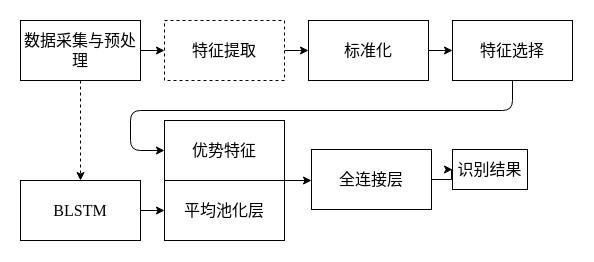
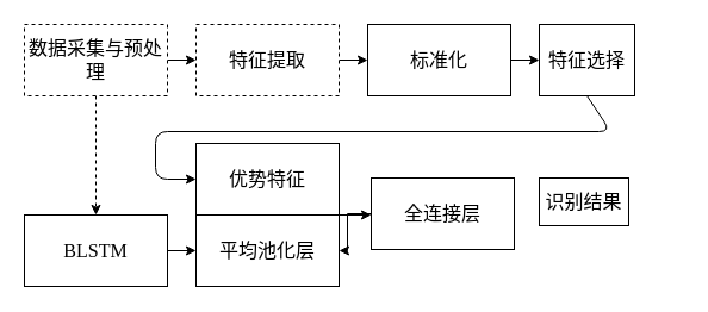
  <mxCell id="0" />
  <mxCell id="1" parent="0" />
  <mxCell id="2" value="" style="edgeStyle=orthogonalEdgeStyle;rounded=0;orthogonalLoop=1;jettySize=auto;html=1;fontFamily=Times New Roman;fontSize=16;dashed=1;" parent="1" source="4" target="6" edge="1"><mxGeometry relative="1" as="geometry" /></mxCell>
  <mxCell id="3" value="" style="edgeStyle=orthogonalEdgeStyle;rounded=0;orthogonalLoop=1;jettySize=auto;html=1;startSize=10;fontFamily=Times New Roman;fontSize=16;" parent="1" source="4" target="13" edge="1"><mxGeometry relative="1" as="geometry" /></mxCell>
- <mxCell id="4" value="数据采集与预处理" style="rounded=0;whiteSpace=wrap;html=1;fontFamily=Times New Roman;fontSize=16;" parent="1" vertex="1"><mxGeometry x="20" y="20" width="120" height="60" as="geometry" /></mxCell>
+ <mxCell id="4" value="数据采集与预处理" style="rounded=0;whiteSpace=wrap;html=1;fontFamily=Times New Roman;fontSize=16;dashed=1;" parent="1" vertex="1"><mxGeometry x="20" y="20" width="120" height="60" as="geometry" /></mxCell>
  <mxCell id="5" style="edgeStyle=orthogonalEdgeStyle;rounded=0;orthogonalLoop=1;jettySize=auto;html=1;fontFamily=Times New Roman;fontSize=16;" parent="1" source="6" target="7" edge="1"><mxGeometry relative="1" as="geometry" /></mxCell>
  <mxCell id="6" value="&lt;font style=&quot;font-size: 16px;&quot;&gt;BLSTM&lt;/font&gt;" style="rounded=0;whiteSpace=wrap;html=1;fontFamily=Times New Roman;fontSize=16;" parent="1" vertex="1"><mxGeometry x="20" y="180" width="120" height="60" as="geometry" /></mxCell>
  <mxCell id="7" value="平均池化层" style="rounded=0;whiteSpace=wrap;html=1;fontFamily=Times New Roman;fontSize=16;" parent="1" vertex="1"><mxGeometry x="164" y="180" width="120" height="60" as="geometry" /></mxCell>
- <mxCell id="8" value="" style="edgeStyle=orthogonalEdgeStyle;rounded=0;orthogonalLoop=1;jettySize=auto;html=1;startSize=10;fontFamily=Times New Roman;fontSize=16;" parent="1" source="9" target="10" edge="1"><mxGeometry relative="1" as="geometry" /></mxCell>
+ <mxCell id="8" value="" style="edgeStyle=orthogonalEdgeStyle;rounded=0;orthogonalLoop=1;jettySize=auto;html=1;startSize=10;fontFamily=Times New Roman;fontSize=16;" parent="1" source="9" target="7" edge="1"><mxGeometry relative="1" as="geometry" /></mxCell>
  <mxCell id="9" value="全连接层" style="rounded=0;whiteSpace=wrap;html=1;fontFamily=Times New Roman;fontSize=16;" parent="1" vertex="1"><mxGeometry x="311" y="149" width="120" height="60" as="geometry" /></mxCell>
  <mxCell id="10" value="识别结果" style="rounded=0;whiteSpace=wrap;html=1;fontFamily=Times New Roman;fontSize=16;" parent="1" vertex="1"><mxGeometry x="452" y="149" width="75" height="40" as="geometry" /></mxCell>
  <mxCell id="11" value="优势特征" style="rounded=0;whiteSpace=wrap;html=1;fontFamily=Times New Roman;fontSize=16;" parent="1" vertex="1"><mxGeometry x="164" y="120" width="120" height="60" as="geometry" /></mxCell>
  <mxCell id="12" value="" style="edgeStyle=orthogonalEdgeStyle;rounded=0;orthogonalLoop=1;jettySize=auto;html=1;startSize=10;fontFamily=Times New Roman;fontSize=16;" parent="1" source="13" target="15" edge="1"><mxGeometry relative="1" as="geometry" /></mxCell>
  <mxCell id="13" value="特征提取" style="rounded=0;whiteSpace=wrap;html=1;fontFamily=Times New Roman;fontSize=16;dashed=1;" parent="1" vertex="1"><mxGeometry x="164" y="20" width="120" height="60" as="geometry" /></mxCell>
  <mxCell id="14" value="" style="edgeStyle=orthogonalEdgeStyle;rounded=0;orthogonalLoop=1;jettySize=auto;html=1;startSize=10;fontFamily=Times New Roman;fontSize=16;" parent="1" source="15" target="16" edge="1"><mxGeometry relative="1" as="geometry" /></mxCell>
  <mxCell id="15" value="标准化" style="rounded=0;whiteSpace=wrap;html=1;fontFamily=Times New Roman;fontSize=16;" parent="1" vertex="1"><mxGeometry x="308" y="20" width="120" height="60" as="geometry" /></mxCell>
- <mxCell id="16" value="特征选择" style="rounded=0;whiteSpace=wrap;html=1;fontFamily=Times New Roman;fontSize=16;" parent="1" vertex="1"><mxGeometry x="452" y="20" width="120" height="60" as="geometry" /></mxCell>
+ <mxCell id="16" value="特征选择" style="rounded=0;whiteSpace=wrap;html=1;fontFamily=Times New Roman;fontSize=16;" parent="1" vertex="1"><mxGeometry x="452" y="20" width="80" height="60" as="geometry" /></mxCell>
  <mxCell id="17" value="" style="endArrow=classic;html=1;exitX=0.5;exitY=1;exitDx=0;exitDy=0;entryX=0;entryY=0.5;entryDx=0;entryDy=0;fontFamily=Times New Roman;fontSize=16;" parent="1" source="16" target="11" edge="1"><mxGeometry width="50" height="50" relative="1" as="geometry"><mxPoint x="490" y="210" as="sourcePoint" /><mxPoint x="540" y="160" as="targetPoint" /><Array as="points"><mxPoint x="512" y="110" /><mxPoint x="130" y="110" /><mxPoint x="130" y="150" /></Array></mxGeometry></mxCell>
  <mxCell id="18" value="" style="endArrow=classic;html=1;entryX=0;entryY=0.5;entryDx=0;entryDy=0;exitX=1.004;exitY=0.986;exitDx=0;exitDy=0;exitPerimeter=0;fontFamily=Times New Roman;fontSize=16;" parent="1" edge="1"><mxGeometry width="50" height="50" relative="1" as="geometry"><mxPoint x="284.48" y="180" as="sourcePoint" /><mxPoint x="311" y="180" as="targetPoint" /></mxGeometry></mxCell>
